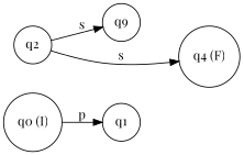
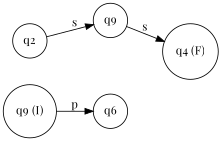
  digraph {
    fontname="Playfair Display"
    rankdir=LR
    node [fontname="Playfair Display" shape=circle]
    edge [fontname="Playfair Display"]
-   n1 [label="q0 (I)"]
-   n2 [label=q1]
+   n1 [label="q9 (I)"]
+   n2 [label=q6]
    n3 [label=q2]
    n4 [label=q9]
    n5 [label="q4 (F)"]
    n1 -> n2 [label=p]
    n3 -> n4 [label=s]
-   n3 -> n5 [label=s]
+   n4 -> n5 [label=s]
  }
